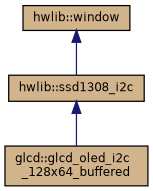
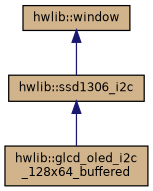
  digraph {
    node [color=black fillcolor=tan fontname=Helvetica fontsize=10 shape=record style=filled]
    edge [color=midnightblue dir=back fontname=Helvetica fontsize=10 labelfontname=Helvetica labelfontsize=10 style=solid]
-   n1 [fontcolor=black height=0.2 label="glcd::glcd_oled_i2c\l_128x64_buffered" width=0.4]
-   n2 [height=0.2 label="hwlib::ssd1308_i2c" width=0.4]
+   n1 [fontcolor=black height=0.2 label="hwlib::glcd_oled_i2c\l_128x64_buffered" width=0.4]
+   n2 [height=0.2 label="hwlib::ssd1306_i2c" width=0.4]
    n3 [height=0.2 label="hwlib::window" width=0.4]
    n2 -> n1
    n3 -> n2
  }
